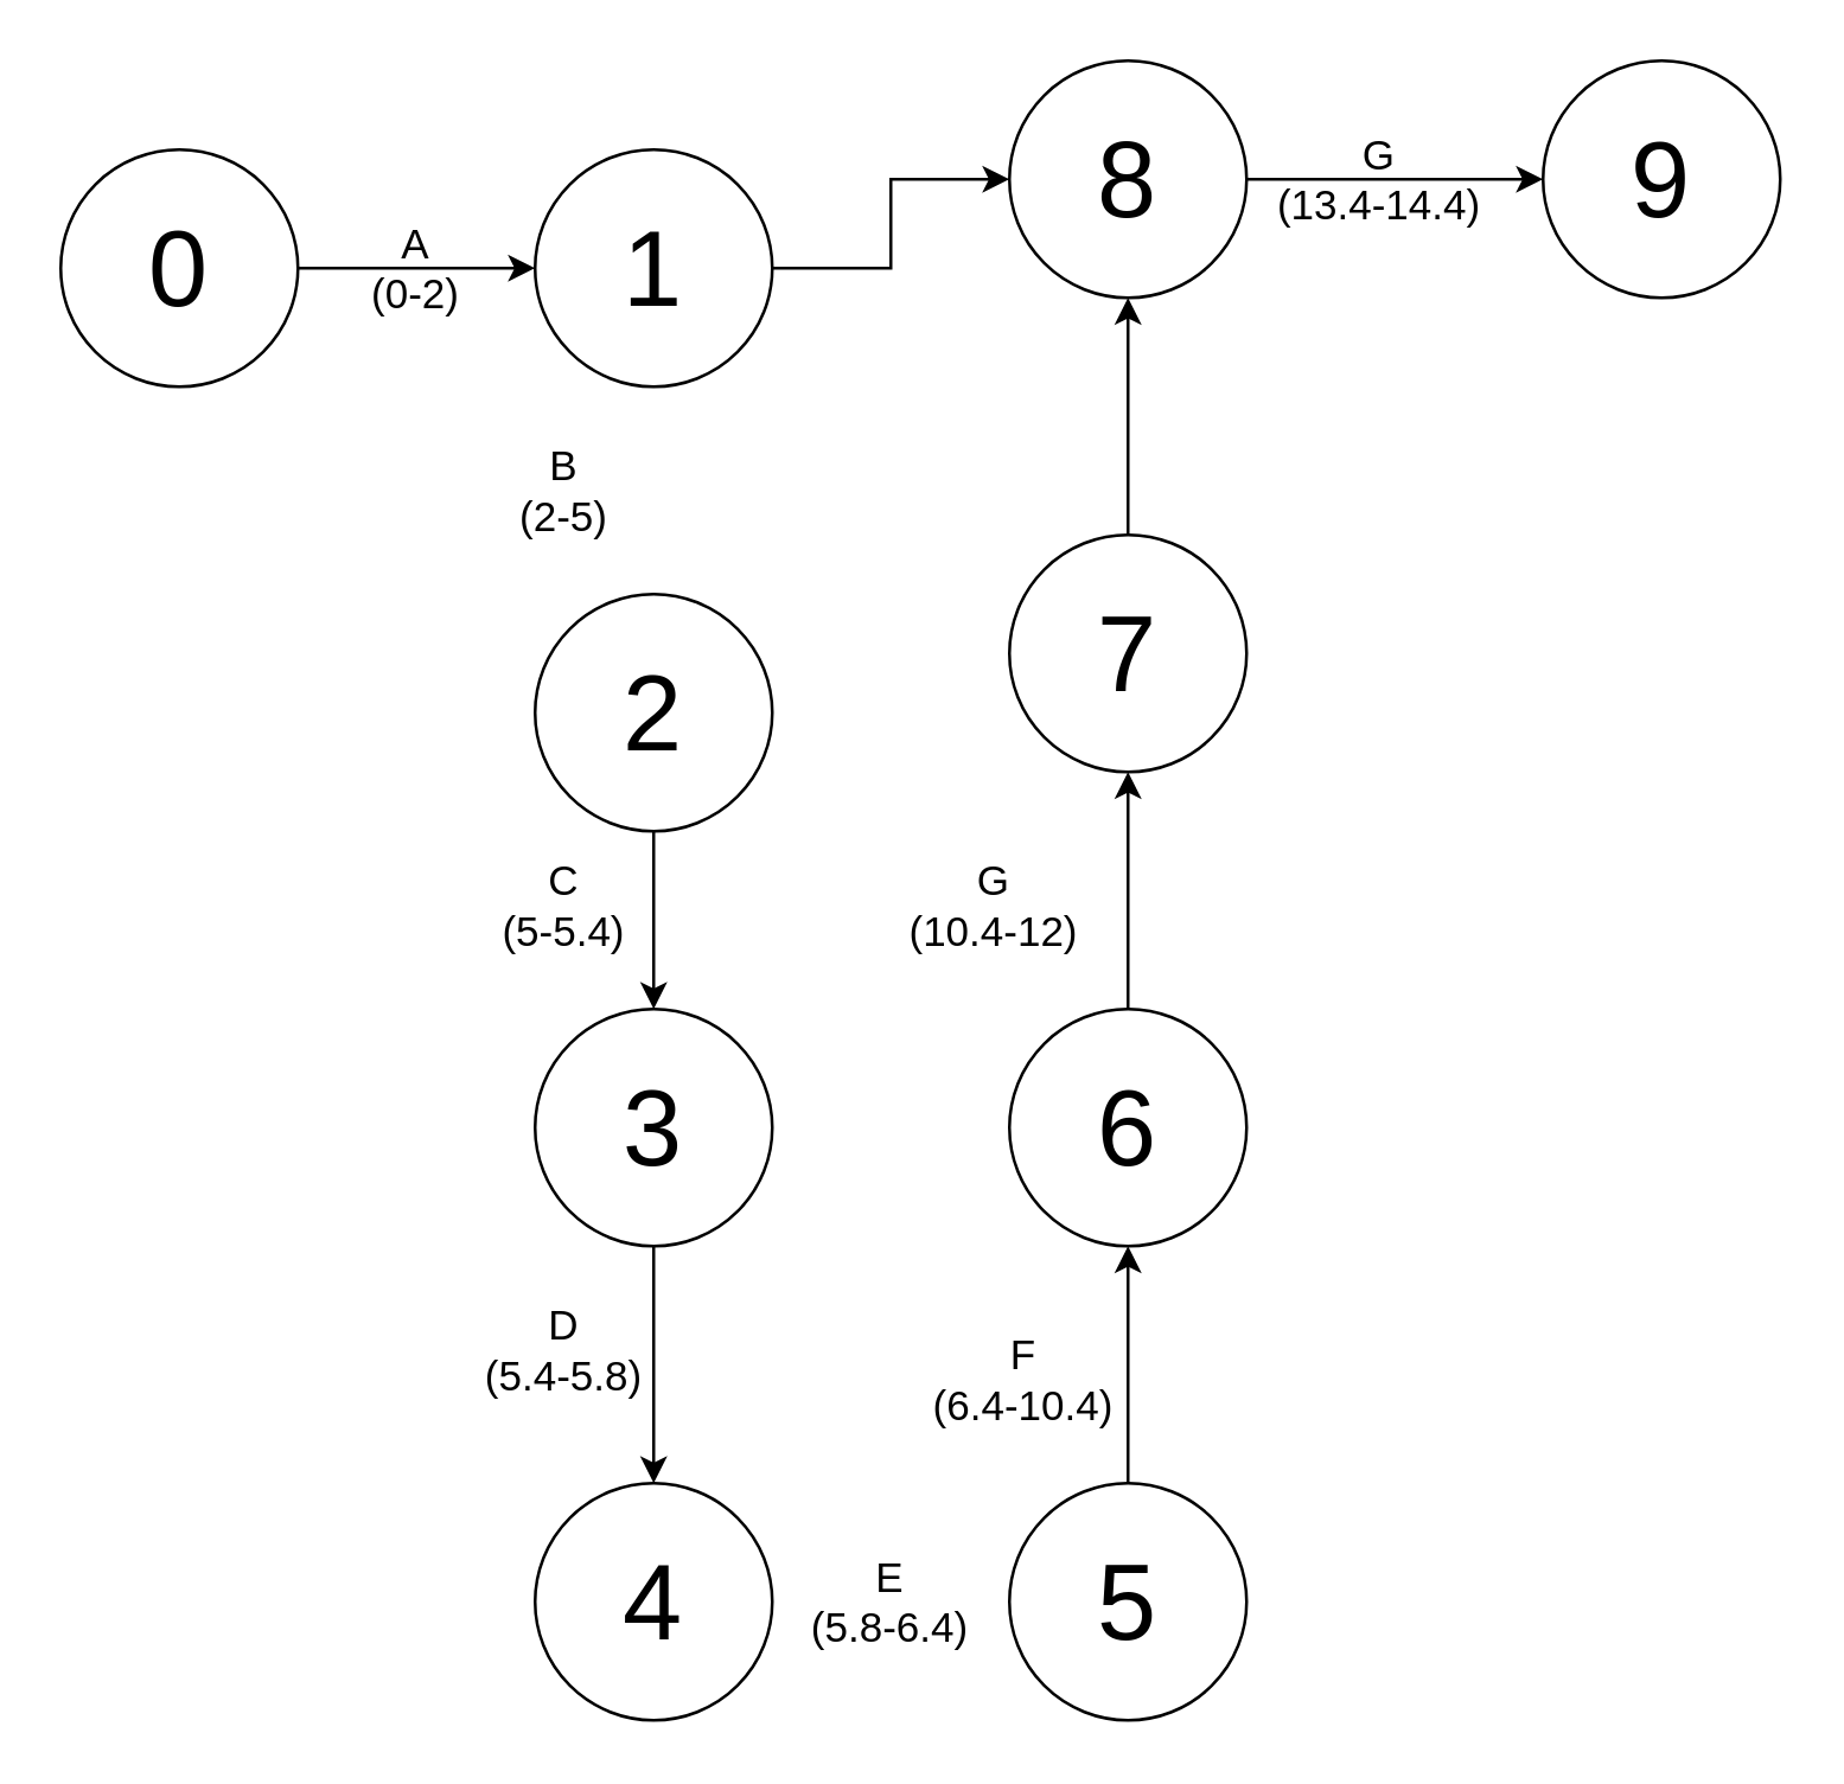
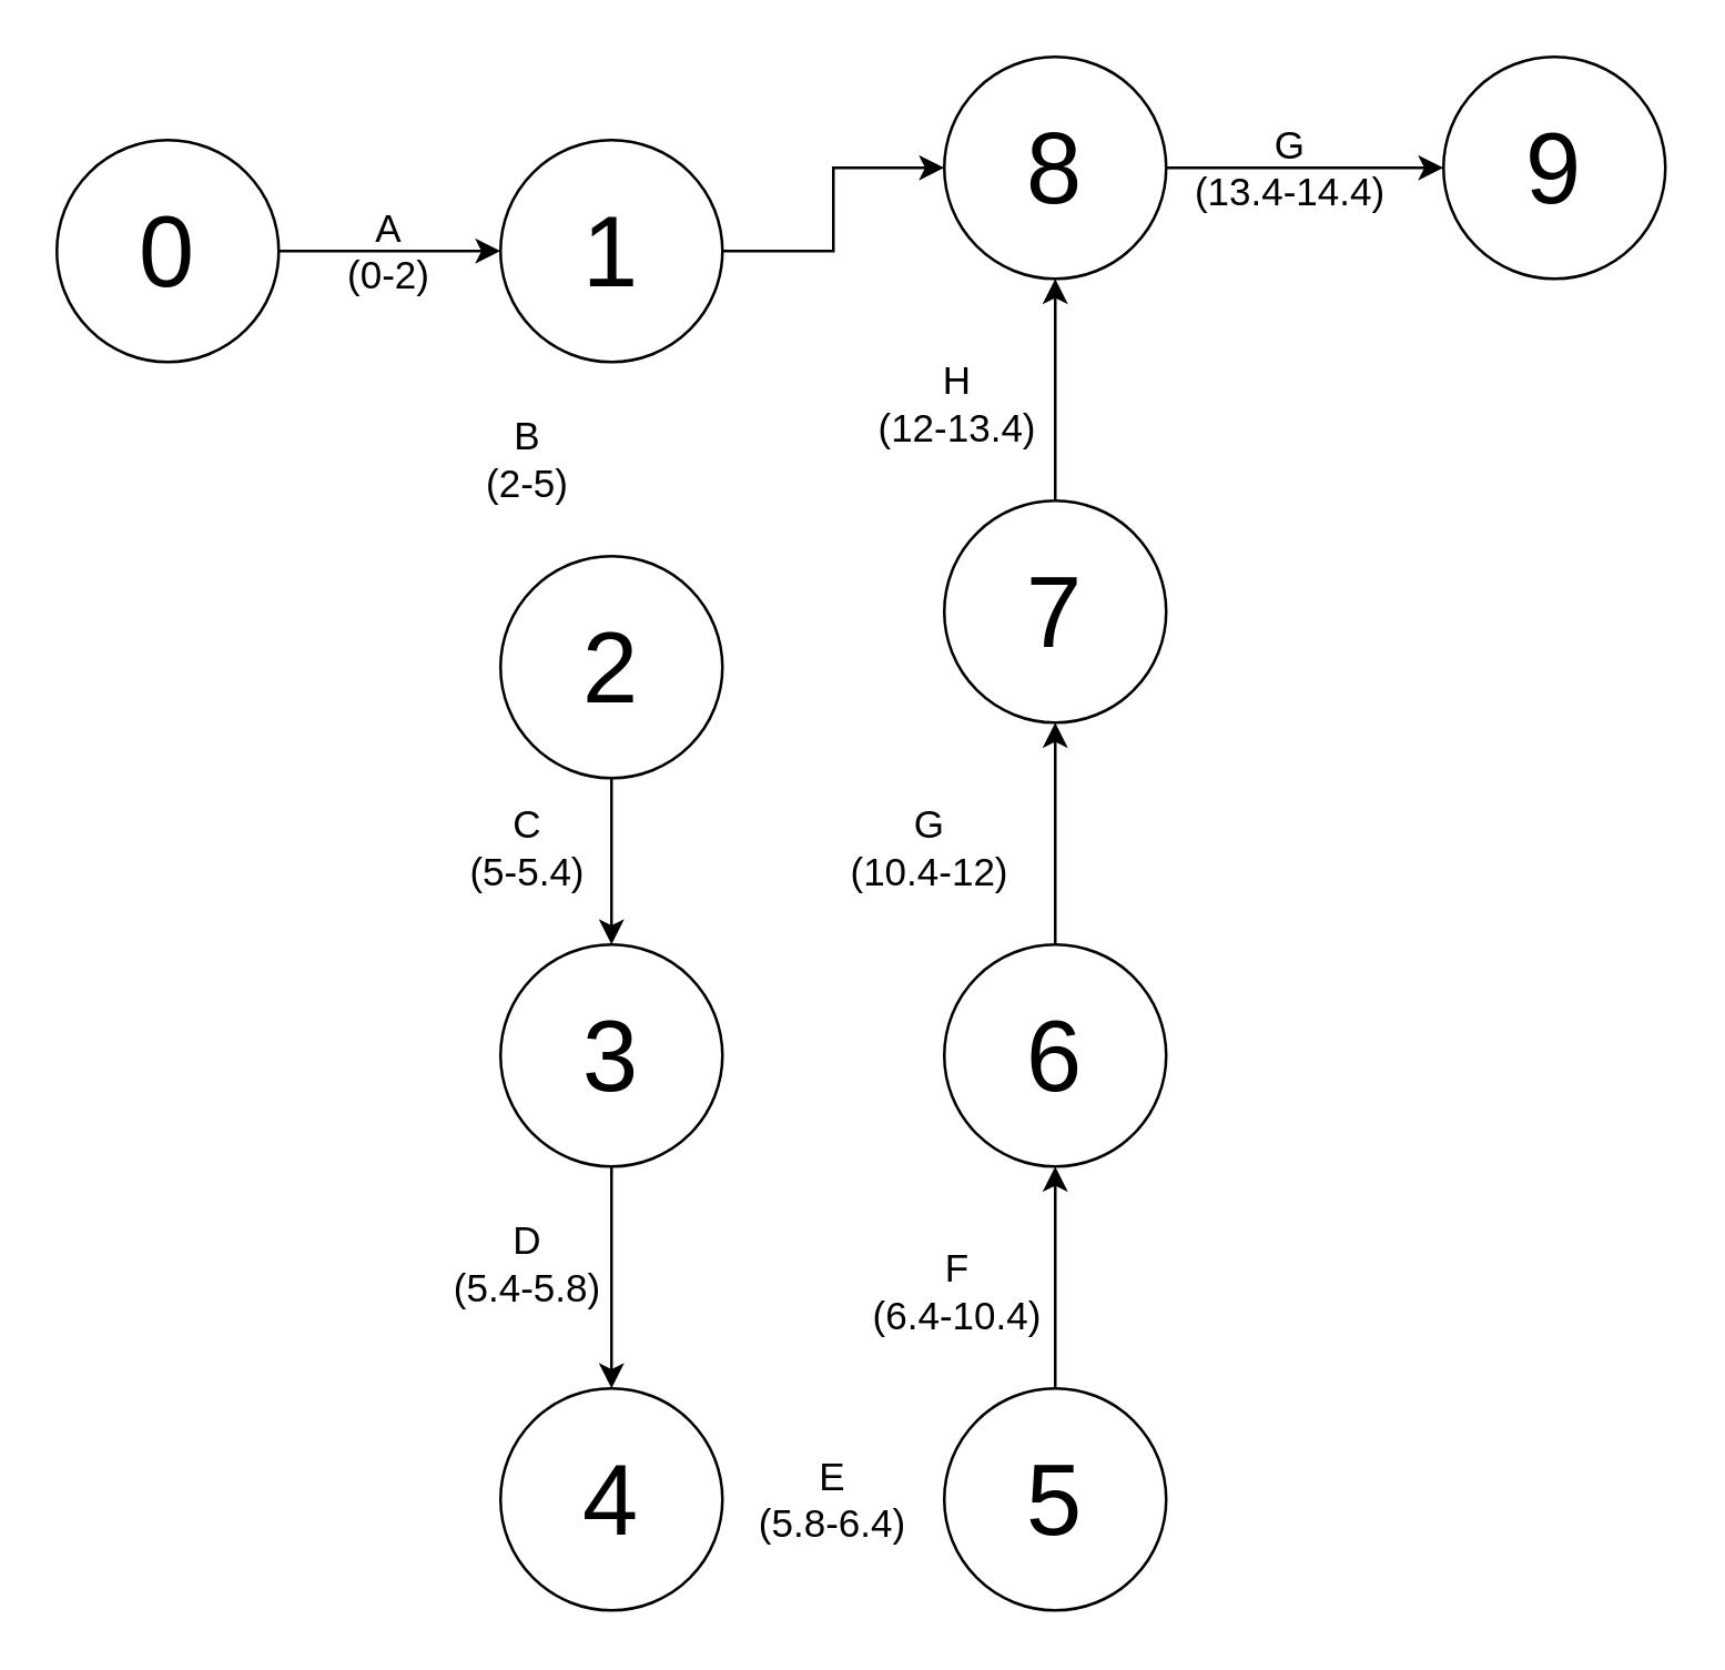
  <mxCell id="0" />
  <mxCell id="1" parent="0" />
  <mxCell id="2" value="" style="edgeStyle=orthogonalEdgeStyle;rounded=0;orthogonalLoop=1;jettySize=auto;html=1;" edge="1" parent="1" source="3" target="5"><mxGeometry relative="1" as="geometry" /></mxCell>
  <mxCell id="3" value="&lt;font style=&quot;font-size: 36px;&quot;&gt;0&lt;/font&gt;" style="ellipse;whiteSpace=wrap;html=1;aspect=fixed;" vertex="1" parent="1"><mxGeometry x="20" y="50" width="80" height="80" as="geometry" /></mxCell>
  <mxCell id="4" value="" style="edgeStyle=orthogonalEdgeStyle;rounded=0;orthogonalLoop=1;jettySize=auto;html=1;" edge="1" parent="1" source="5" target="25"><mxGeometry relative="1" as="geometry" /></mxCell>
  <mxCell id="5" value="&lt;font style=&quot;font-size: 36px;&quot;&gt;1&lt;/font&gt;" style="ellipse;whiteSpace=wrap;html=1;aspect=fixed;" vertex="1" parent="1"><mxGeometry x="180" y="50" width="80" height="80" as="geometry" /></mxCell>
  <mxCell id="6" value="&lt;font style=&quot;font-size: 14px;&quot;&gt;A&lt;br&gt;(0-2)&lt;/font&gt;" style="text;html=1;strokeColor=none;fillColor=none;align=center;verticalAlign=middle;whiteSpace=wrap;rounded=0;" vertex="1" parent="1"><mxGeometry x="110" y="75" width="60" height="30" as="geometry" /></mxCell>
  <mxCell id="7" value="" style="edgeStyle=orthogonalEdgeStyle;rounded=0;orthogonalLoop=1;jettySize=auto;html=1;" edge="1" parent="1" source="8" target="11"><mxGeometry relative="1" as="geometry" /></mxCell>
  <mxCell id="8" value="&lt;font style=&quot;font-size: 36px;&quot;&gt;2&lt;/font&gt;" style="ellipse;whiteSpace=wrap;html=1;aspect=fixed;" vertex="1" parent="1"><mxGeometry x="180" y="200" width="80" height="80" as="geometry" /></mxCell>
  <mxCell id="9" value="&lt;font style=&quot;font-size: 14px;&quot;&gt;B&lt;br&gt;(2-5)&lt;/font&gt;" style="text;html=1;strokeColor=none;fillColor=none;align=center;verticalAlign=middle;whiteSpace=wrap;rounded=0;" vertex="1" parent="1"><mxGeometry x="160" y="150" width="60" height="30" as="geometry" /></mxCell>
  <mxCell id="10" value="" style="edgeStyle=orthogonalEdgeStyle;rounded=0;orthogonalLoop=1;jettySize=auto;html=1;" edge="1" parent="1" source="11" target="13"><mxGeometry relative="1" as="geometry" /></mxCell>
  <mxCell id="11" value="&lt;font style=&quot;font-size: 36px;&quot;&gt;3&lt;/font&gt;" style="ellipse;whiteSpace=wrap;html=1;aspect=fixed;" vertex="1" parent="1"><mxGeometry x="180" y="340" width="80" height="80" as="geometry" /></mxCell>
  <mxCell id="12" value="&lt;font style=&quot;font-size: 14px;&quot;&gt;C&lt;br&gt;(5-5.4)&lt;/font&gt;" style="text;html=1;strokeColor=none;fillColor=none;align=center;verticalAlign=middle;whiteSpace=wrap;rounded=0;" vertex="1" parent="1"><mxGeometry x="160" y="290" width="60" height="30" as="geometry" /></mxCell>
  <mxCell id="13" value="&lt;font style=&quot;font-size: 36px;&quot;&gt;4&lt;/font&gt;" style="ellipse;whiteSpace=wrap;html=1;aspect=fixed;" vertex="1" parent="1"><mxGeometry x="180" y="500" width="80" height="80" as="geometry" /></mxCell>
  <mxCell id="14" value="&lt;font style=&quot;font-size: 14px;&quot;&gt;D&lt;br&gt;(5.4-5.8)&lt;/font&gt;" style="text;html=1;strokeColor=none;fillColor=none;align=center;verticalAlign=middle;whiteSpace=wrap;rounded=0;" vertex="1" parent="1"><mxGeometry x="160" y="440" width="60" height="30" as="geometry" /></mxCell>
  <mxCell id="15" value="" style="edgeStyle=orthogonalEdgeStyle;rounded=0;orthogonalLoop=1;jettySize=auto;html=1;" edge="1" parent="1" source="16" target="19"><mxGeometry relative="1" as="geometry" /></mxCell>
  <mxCell id="16" value="&lt;font style=&quot;font-size: 36px;&quot;&gt;5&lt;/font&gt;" style="ellipse;whiteSpace=wrap;html=1;aspect=fixed;" vertex="1" parent="1"><mxGeometry x="340" y="500" width="80" height="80" as="geometry" /></mxCell>
  <mxCell id="17" value="&lt;font style=&quot;font-size: 14px;&quot;&gt;E&lt;br&gt;(5.8-6.4)&lt;/font&gt;" style="text;html=1;strokeColor=none;fillColor=none;align=center;verticalAlign=middle;whiteSpace=wrap;rounded=0;" vertex="1" parent="1"><mxGeometry x="270" y="525" width="60" height="30" as="geometry" /></mxCell>
  <mxCell id="18" value="" style="edgeStyle=orthogonalEdgeStyle;rounded=0;orthogonalLoop=1;jettySize=auto;html=1;" edge="1" parent="1" source="19" target="22"><mxGeometry relative="1" as="geometry" /></mxCell>
  <mxCell id="19" value="&lt;font style=&quot;font-size: 36px;&quot;&gt;6&lt;/font&gt;" style="ellipse;whiteSpace=wrap;html=1;aspect=fixed;" vertex="1" parent="1"><mxGeometry x="340" y="340" width="80" height="80" as="geometry" /></mxCell>
  <mxCell id="20" value="&lt;font style=&quot;font-size: 14px;&quot;&gt;F&lt;br&gt;(6.4-10.4)&lt;/font&gt;" style="text;html=1;strokeColor=none;fillColor=none;align=center;verticalAlign=middle;whiteSpace=wrap;rounded=0;" vertex="1" parent="1"><mxGeometry x="310" y="450" width="70" height="30" as="geometry" /></mxCell>
  <mxCell id="21" value="" style="edgeStyle=orthogonalEdgeStyle;rounded=0;orthogonalLoop=1;jettySize=auto;html=1;" edge="1" parent="1" source="22" target="25"><mxGeometry relative="1" as="geometry" /></mxCell>
  <mxCell id="22" value="&lt;font style=&quot;font-size: 36px;&quot;&gt;7&lt;/font&gt;" style="ellipse;whiteSpace=wrap;html=1;aspect=fixed;" vertex="1" parent="1"><mxGeometry x="340" y="180" width="80" height="80" as="geometry" /></mxCell>
  <mxCell id="23" value="&lt;font style=&quot;font-size: 14px;&quot;&gt;G&lt;br&gt;(10.4-12)&lt;/font&gt;" style="text;html=1;strokeColor=none;fillColor=none;align=center;verticalAlign=middle;whiteSpace=wrap;rounded=0;" vertex="1" parent="1"><mxGeometry x="300" y="290" width="70" height="30" as="geometry" /></mxCell>
  <mxCell id="24" value="" style="edgeStyle=orthogonalEdgeStyle;rounded=0;orthogonalLoop=1;jettySize=auto;html=1;" edge="1" parent="1" source="25" target="27"><mxGeometry relative="1" as="geometry" /></mxCell>
  <mxCell id="25" value="&lt;span style=&quot;font-size: 36px;&quot;&gt;8&lt;br&gt;&lt;/span&gt;" style="ellipse;whiteSpace=wrap;html=1;aspect=fixed;" vertex="1" parent="1"><mxGeometry x="340" y="20" width="80" height="80" as="geometry" /></mxCell>
+ <mxCell id="26" value="&lt;font style=&quot;font-size: 14px;&quot;&gt;H&lt;br&gt;(12-13.4)&lt;/font&gt;" style="text;html=1;strokeColor=none;fillColor=none;align=center;verticalAlign=middle;whiteSpace=wrap;rounded=0;" vertex="1" parent="1"><mxGeometry x="310" y="130" width="70" height="30" as="geometry" /></mxCell>
  <mxCell id="27" value="&lt;span style=&quot;font-size: 36px;&quot;&gt;9&lt;br&gt;&lt;/span&gt;" style="ellipse;whiteSpace=wrap;html=1;aspect=fixed;" vertex="1" parent="1"><mxGeometry x="520" y="20" width="80" height="80" as="geometry" /></mxCell>
  <mxCell id="28" value="&lt;font style=&quot;font-size: 14px;&quot;&gt;G&lt;br&gt;(13.4-14.4)&lt;/font&gt;" style="text;html=1;strokeColor=none;fillColor=none;align=center;verticalAlign=middle;whiteSpace=wrap;rounded=0;" vertex="1" parent="1"><mxGeometry x="420" y="45" width="90" height="30" as="geometry" /></mxCell>
